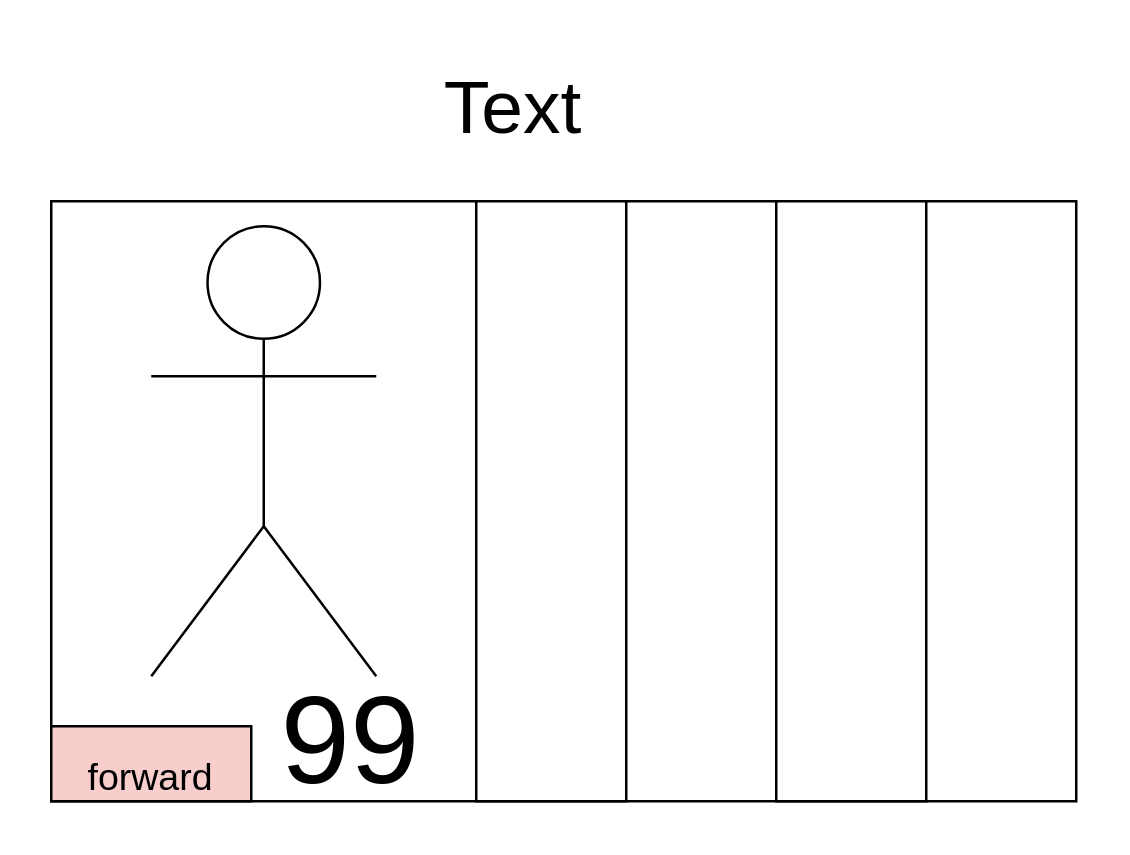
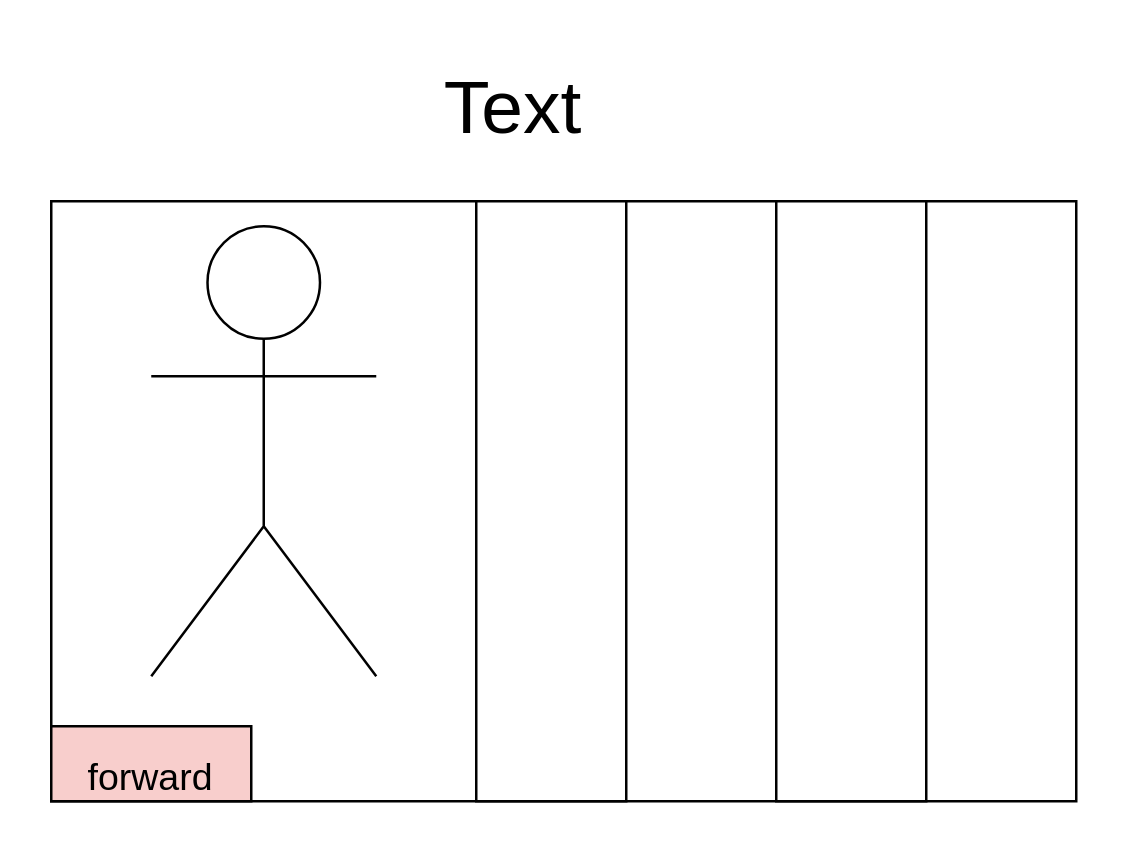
  <mxCell id="0" />
  <mxCell id="1" parent="0" />
  <mxCell id="2" style="edgeStyle=none;html=1;exitX=1;exitY=0.5;exitDx=0;exitDy=0;entryX=0;entryY=0.5;entryDx=0;entryDy=0;fontSize=30;" edge="1" parent="1" source="3" target="6"><mxGeometry relative="1" as="geometry" /></mxCell>
  <mxCell id="3" value="" style="rounded=0;whiteSpace=wrap;html=1;" vertex="1" parent="1"><mxGeometry x="20" y="80" width="410" height="240" as="geometry" /></mxCell>
  <mxCell id="4" value="" style="shape=umlActor;verticalLabelPosition=bottom;verticalAlign=top;html=1;outlineConnect=0;" vertex="1" parent="1"><mxGeometry x="60" y="90" width="90" height="180" as="geometry" /></mxCell>
- <mxCell id="5" value="&lt;font style=&quot;font-size: 50px;&quot;&gt;99&lt;/font&gt;" style="text;html=1;strokeColor=none;fillColor=none;align=center;verticalAlign=middle;whiteSpace=wrap;rounded=0;" vertex="1" parent="1"><mxGeometry x="110" y="280" width="60" height="30" as="geometry" /></mxCell>
  <mxCell id="6" value="" style="rounded=0;whiteSpace=wrap;html=1;fontSize=50;" vertex="1" parent="1"><mxGeometry x="190" y="80" width="60" height="240" as="geometry" /></mxCell>
  <mxCell id="7" value="" style="rounded=0;whiteSpace=wrap;html=1;fontSize=50;" vertex="1" parent="1"><mxGeometry x="310" y="80" width="60" height="240" as="geometry" /></mxCell>
  <mxCell id="8" value="&lt;font style=&quot;font-size: 30px;&quot;&gt;Text&lt;/font&gt;" style="text;html=1;strokeColor=none;fillColor=none;align=center;verticalAlign=middle;whiteSpace=wrap;rounded=0;fontSize=50;" vertex="1" parent="1"><mxGeometry x="175" y="20" width="60" height="30" as="geometry" /></mxCell>
  <mxCell id="9" value="&lt;font style=&quot;font-size: 15px;&quot;&gt;forward&lt;/font&gt;" style="rounded=0;whiteSpace=wrap;html=1;fontSize=30;fillColor=#f8cecc;" vertex="1" parent="1"><mxGeometry x="20" y="290" width="80" height="30" as="geometry" /></mxCell>
